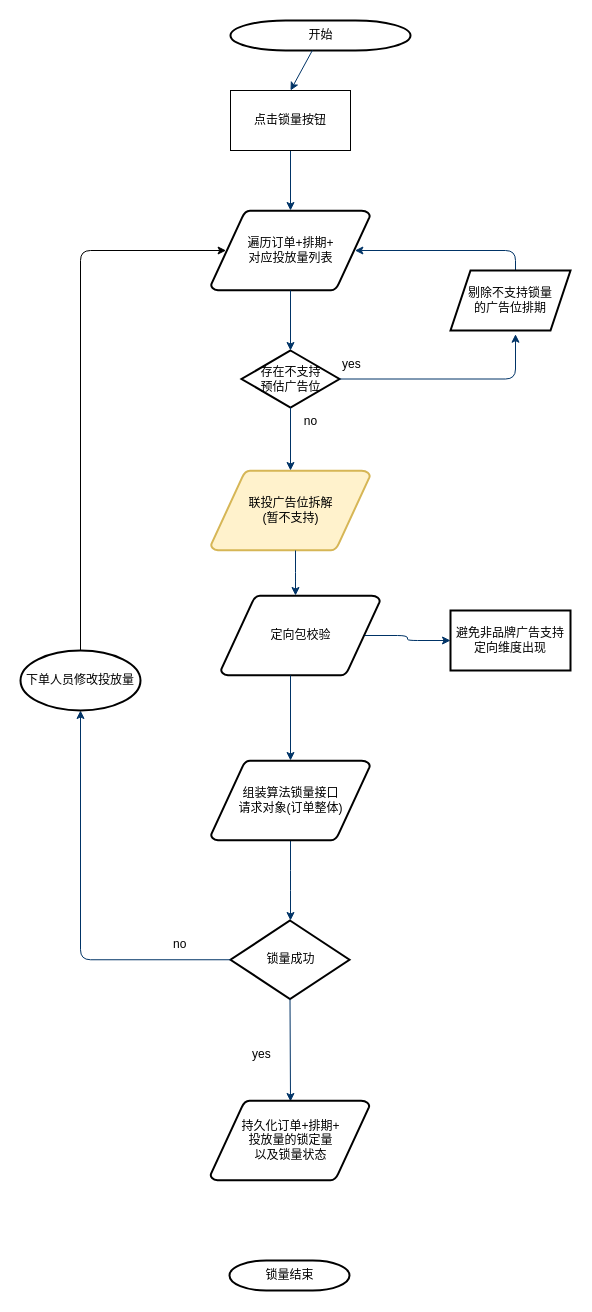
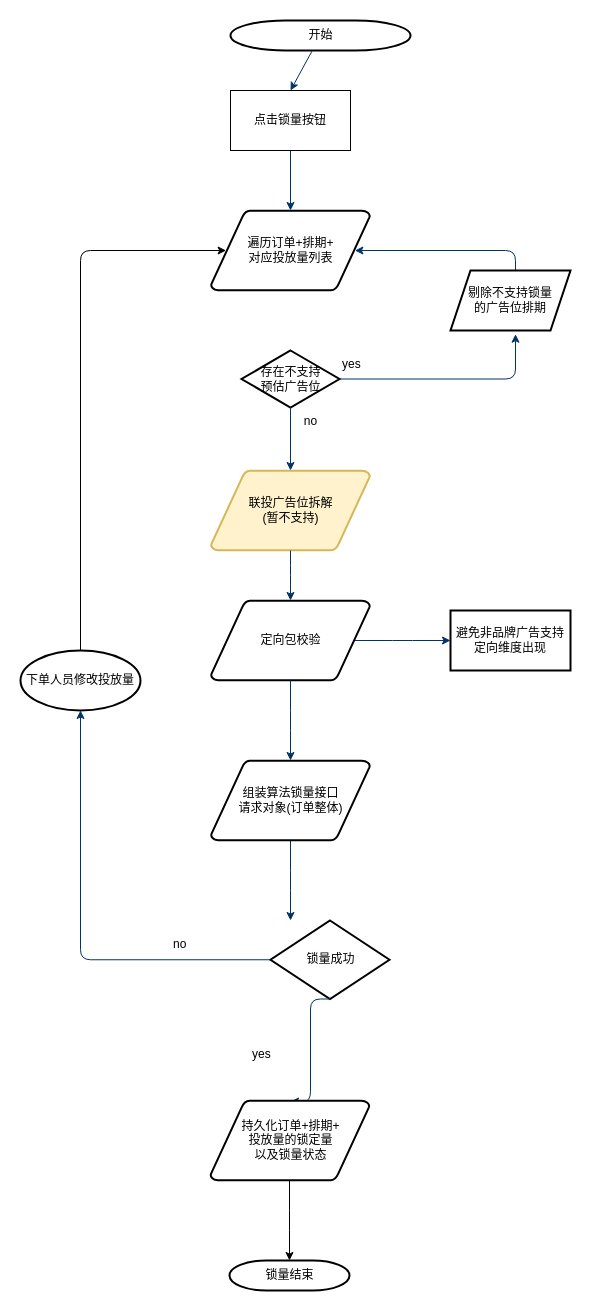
  <mxCell id="0" />
  <mxCell id="1" parent="0" />
  <mxCell id="2" value="开始" style="shape=mxgraph.flowchart.terminator;strokeWidth=2;gradientColor=none;gradientDirection=north;fontStyle=0;html=1;" parent="1" vertex="1"><mxGeometry x="230" y="20" width="180" height="30" as="geometry" /></mxCell>
  <mxCell id="3" value="联投广告位拆解&lt;br&gt;(暂不支持)" style="shape=mxgraph.flowchart.data;strokeWidth=2;gradientDirection=north;fontStyle=0;html=1;fillColor=#fff2cc;strokeColor=#d6b656;" parent="1" vertex="1"><mxGeometry x="210.5" y="470" width="159" height="80" as="geometry" /></mxCell>
  <mxCell id="4" value="遍历订单+排期+&lt;br&gt;对应投放量列表" style="shape=mxgraph.flowchart.data;strokeWidth=2;gradientColor=none;gradientDirection=north;fontStyle=0;html=1;" parent="1" vertex="1"><mxGeometry x="210.5" y="210" width="159" height="80" as="geometry" /></mxCell>
  <mxCell id="5" value="存在不支持&lt;br&gt;预估广告位" style="shape=mxgraph.flowchart.decision;strokeWidth=2;gradientColor=none;gradientDirection=north;fontStyle=0;html=1;" parent="1" vertex="1"><mxGeometry x="241" y="350" width="98" height="57" as="geometry" /></mxCell>
  <mxCell id="6" style="fontStyle=1;strokeColor=#003366;strokeWidth=1;html=1;" parent="1" source="2" edge="1"><mxGeometry relative="1" as="geometry"><mxPoint x="290" y="90" as="targetPoint" /></mxGeometry></mxCell>
  <mxCell id="7" style="fontStyle=1;strokeColor=#003366;strokeWidth=1;html=1;exitX=0.5;exitY=1;exitDx=0;exitDy=0;" parent="1" source="25" target="4" edge="1"><mxGeometry relative="1" as="geometry"><mxPoint x="290" y="170" as="sourcePoint" /></mxGeometry></mxCell>
- <mxCell id="8" style="entryX=0.5;entryY=0;entryPerimeter=0;fontStyle=1;strokeColor=#003366;strokeWidth=1;html=1;" parent="1" source="4" target="5" edge="1"><mxGeometry relative="1" as="geometry" /></mxCell>
  <mxCell id="9" value="" style="edgeStyle=elbowEdgeStyle;elbow=horizontal;entryX=0.5;entryY=0.91;entryPerimeter=0;exitX=1;exitY=0.5;exitPerimeter=0;fontStyle=1;strokeColor=#003366;strokeWidth=1;html=1;" parent="1" source="5" edge="1"><mxGeometry x="381" y="28.5" width="100" height="100" as="geometry"><mxPoint x="720" y="407" as="sourcePoint" /><mxPoint x="515" y="333.71" as="targetPoint" /><Array as="points"><mxPoint x="515" y="360" /></Array></mxGeometry></mxCell>
  <mxCell id="10" value="yes" style="text;fontStyle=0;html=1;strokeColor=none;gradientColor=none;fillColor=none;strokeWidth=2;" parent="1" vertex="1"><mxGeometry x="340" y="350" width="40" height="26" as="geometry" /></mxCell>
  <mxCell id="11" value="" style="edgeStyle=elbowEdgeStyle;elbow=horizontal;fontColor=#001933;fontStyle=1;strokeColor=#003366;strokeWidth=1;html=1;" parent="1" source="5" target="3" edge="1"><mxGeometry width="100" height="100" as="geometry"><mxPoint y="60" as="sourcePoint" x="-30" /><mxPoint x="70" as="targetPoint" y="-40" /></mxGeometry></mxCell>
- <mxCell id="12" value="定向包校验" style="shape=mxgraph.flowchart.data;strokeWidth=2;gradientColor=none;gradientDirection=north;fontStyle=0;html=1;" parent="1" vertex="1"><mxGeometry x="220.5" y="595" width="159" height="80" as="geometry" /></mxCell>
+ <mxCell id="12" value="定向包校验" style="shape=mxgraph.flowchart.data;strokeWidth=2;gradientColor=none;gradientDirection=north;fontStyle=0;html=1;" parent="1" vertex="1"><mxGeometry x="210.5" y="600" width="159" height="80" as="geometry" /></mxCell>
  <mxCell id="13" value="no" style="text;fontStyle=0;html=1;strokeColor=none;gradientColor=none;fillColor=none;strokeWidth=2;align=center;" parent="1" vertex="1"><mxGeometry x="290" y="407" width="40" height="26" as="geometry" /></mxCell>
  <mxCell id="14" value="" style="edgeStyle=elbowEdgeStyle;elbow=horizontal;fontStyle=1;strokeColor=#003366;strokeWidth=1;html=1;" parent="1" source="3" target="12" edge="1"><mxGeometry width="100" height="100" as="geometry"><mxPoint y="60" as="sourcePoint" x="-30" /><mxPoint x="70" as="targetPoint" y="-40" /></mxGeometry></mxCell>
  <mxCell id="15" value="" style="edgeStyle=elbowEdgeStyle;elbow=horizontal;exitX=0.905;exitY=0.5;exitPerimeter=0;fontStyle=1;strokeColor=#003366;strokeWidth=1;html=1;" parent="1" source="12" edge="1"><mxGeometry width="100" height="100" as="geometry"><mxPoint y="60" as="sourcePoint" x="-30" /><mxPoint x="450" y="640" as="targetPoint" /></mxGeometry></mxCell>
  <mxCell id="16" value="" style="edgeStyle=elbowEdgeStyle;elbow=horizontal;fontStyle=1;strokeColor=#003366;strokeWidth=1;html=1;entryX=0.5;entryY=0;entryDx=0;entryDy=0;" parent="1" source="12" edge="1"><mxGeometry width="100" height="100" as="geometry"><mxPoint y="60" as="sourcePoint" x="-30" /><mxPoint x="290" y="760" as="targetPoint" /></mxGeometry></mxCell>
- <mxCell id="17" value="锁量成功" style="shape=mxgraph.flowchart.decision;strokeWidth=2;gradientColor=none;gradientDirection=north;fontStyle=0;html=1;" parent="1" vertex="1"><mxGeometry x="230" y="920" width="119" height="78.5" as="geometry" /></mxCell>
+ <mxCell id="17" value="锁量成功" style="shape=mxgraph.flowchart.decision;strokeWidth=2;gradientColor=none;gradientDirection=north;fontStyle=0;html=1;" parent="1" vertex="1"><mxGeometry x="270" y="920" width="119" height="78.5" as="geometry" /></mxCell>
  <mxCell id="18" value="" style="edgeStyle=elbowEdgeStyle;elbow=horizontal;exitX=0.5;exitY=1;exitPerimeter=0;fontStyle=1;strokeColor=#003366;strokeWidth=1;html=1;exitDx=0;exitDy=0;" parent="1" source="27" target="17" edge="1"><mxGeometry x="-15" y="-1" width="100" height="100" as="geometry"><mxPoint x="275" y="960" as="sourcePoint" /><mxPoint x="55" y="-41" as="targetPoint" /></mxGeometry></mxCell>
  <mxCell id="19" value="yes" style="text;fontStyle=0;html=1;strokeColor=none;gradientColor=none;fillColor=none;strokeWidth=2;" parent="1" vertex="1"><mxGeometry x="250" y="1040" width="40" height="26" as="geometry" /></mxCell>
  <mxCell id="20" value="" style="edgeStyle=elbowEdgeStyle;elbow=horizontal;exitX=0.5;exitY=1;exitPerimeter=0;fontStyle=1;strokeColor=#003366;strokeWidth=1;html=1;" parent="1" source="17" edge="1"><mxGeometry x="-15" y="-1" width="100" height="100" as="geometry"><mxPoint x="-45" y="59" as="sourcePoint" /><mxPoint x="290" y="1101" as="targetPoint" /></mxGeometry></mxCell>
  <mxCell id="21" value="" style="edgeStyle=elbowEdgeStyle;elbow=horizontal;fontStyle=1;strokeColor=#003366;strokeWidth=1;html=1;exitX=0;exitY=0.5;exitDx=0;exitDy=0;exitPerimeter=0;entryX=0.5;entryY=1;entryDx=0;entryDy=0;" parent="1" source="17" target="29" edge="1"><mxGeometry x="-15" y="-1" width="100" height="100" as="geometry"><mxPoint x="210" y="1078" as="sourcePoint" /><mxPoint x="20" y="850" as="targetPoint" /><Array as="points"><mxPoint x="80" y="900" /><mxPoint x="120" y="1090" /><mxPoint x="20" y="1280" /></Array></mxGeometry></mxCell>
  <mxCell id="22" value="no" style="text;fontStyle=0;html=1;strokeColor=none;gradientColor=none;fillColor=none;strokeWidth=2;" parent="1" vertex="1"><mxGeometry x="170.5" y="930" width="40" height="26" as="geometry" /></mxCell>
  <mxCell id="23" value="" style="edgeStyle=elbowEdgeStyle;elbow=horizontal;entryX=0.905;entryY=0.5;entryPerimeter=0;fontStyle=1;strokeColor=#003366;strokeWidth=1;html=1;" parent="1" target="4" edge="1"><mxGeometry width="100" height="100" as="geometry"><mxPoint x="515" y="270" as="sourcePoint" /><mxPoint x="70" as="targetPoint" y="-40" /><Array as="points"><mxPoint x="515" y="260" /></Array></mxGeometry></mxCell>
  <mxCell id="24" value="剔除不支持锁量&lt;br&gt;的广告位排期" style="shape=parallelogram;perimeter=parallelogramPerimeter;whiteSpace=wrap;html=1;fixedSize=1;strokeWidth=2;" vertex="1" parent="1"><mxGeometry x="450" y="270" width="120" height="60" as="geometry" /></mxCell>
  <mxCell id="25" value="点击锁量按钮" style="rounded=0;whiteSpace=wrap;html=1;" vertex="1" parent="1"><mxGeometry x="230" y="90" width="120" height="60" as="geometry" /></mxCell>
  <mxCell id="26" value="避免非品牌广告支持定向维度出现" style="rounded=0;whiteSpace=wrap;html=1;strokeWidth=2;" vertex="1" parent="1"><mxGeometry x="450" y="610" width="120" height="60" as="geometry" /></mxCell>
  <mxCell id="27" value="组装算法锁量接口&lt;br&gt;请求对象(订单整体)" style="shape=mxgraph.flowchart.data;strokeWidth=2;gradientColor=none;gradientDirection=north;fontStyle=0;html=1;" vertex="1" parent="1"><mxGeometry x="210.5" y="760" width="159" height="80" as="geometry" /></mxCell>
  <mxCell id="28" style="edgeStyle=elbowEdgeStyle;rounded=1;orthogonalLoop=1;jettySize=auto;html=1;entryX=0.095;entryY=0.5;entryDx=0;entryDy=0;entryPerimeter=0;" edge="1" parent="1" source="29" target="4"><mxGeometry relative="1" as="geometry"><Array as="points"><mxPoint x="80" y="450" /></Array></mxGeometry></mxCell>
  <mxCell id="29" value="下单人员修改投放量" style="ellipse;whiteSpace=wrap;html=1;strokeWidth=2;" vertex="1" parent="1"><mxGeometry x="20" y="650" width="120" height="60" as="geometry" /></mxCell>
+ <mxCell id="30" style="edgeStyle=elbowEdgeStyle;rounded=1;orthogonalLoop=1;jettySize=auto;html=1;entryX=0.5;entryY=0;entryDx=0;entryDy=0;entryPerimeter=0;" edge="1" parent="1" source="31" target="32"><mxGeometry relative="1" as="geometry" /></mxCell>
  <mxCell id="31" value="持久化订单+排期+&lt;br&gt;投放量的锁定量&lt;br&gt;以及锁量状态" style="shape=mxgraph.flowchart.data;strokeWidth=2;gradientColor=none;gradientDirection=north;fontStyle=0;html=1;" vertex="1" parent="1"><mxGeometry x="210" y="1100" width="159" height="80" as="geometry" /></mxCell>
  <mxCell id="32" value="锁量结束" style="shape=mxgraph.flowchart.terminator;strokeWidth=2;gradientColor=none;gradientDirection=north;fontStyle=0;html=1;" vertex="1" parent="1"><mxGeometry x="229" y="1260" width="120" height="30" as="geometry" /></mxCell>
